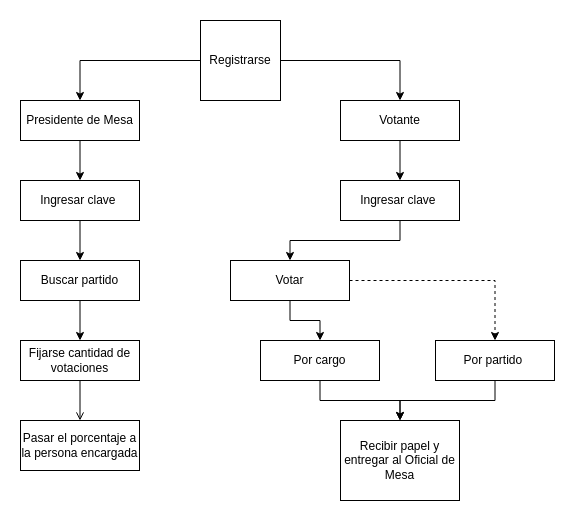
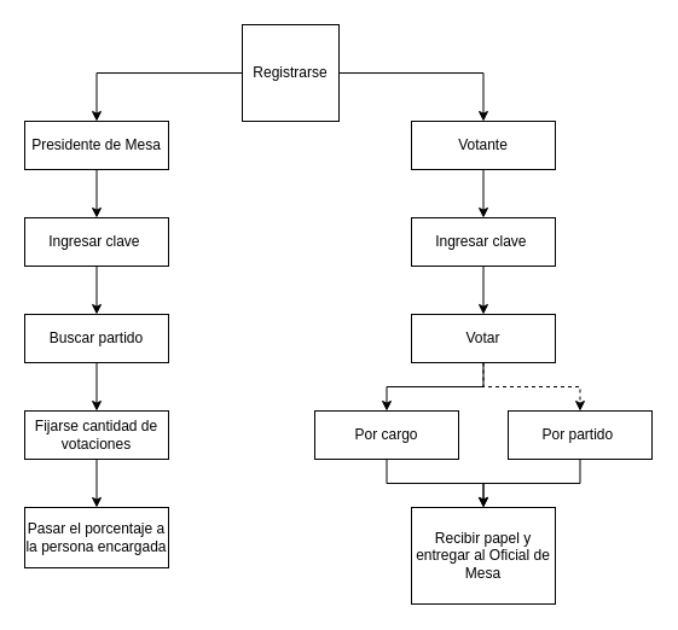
  <mxCell id="0" />
  <mxCell id="1" parent="0" />
  <mxCell id="2" value="" style="rounded=0;whiteSpace=wrap;html=1;" vertex="1" parent="1"><mxGeometry x="20" y="260" width="119" height="40" as="geometry" /></mxCell>
  <mxCell id="3" style="edgeStyle=orthogonalEdgeStyle;rounded=0;orthogonalLoop=1;jettySize=auto;html=1;entryX=0.5;entryY=0;entryDx=0;entryDy=0;" edge="1" parent="1" source="5" target="20"><mxGeometry relative="1" as="geometry" /></mxCell>
  <mxCell id="4" style="edgeStyle=orthogonalEdgeStyle;rounded=0;orthogonalLoop=1;jettySize=auto;html=1;dashed=1;" edge="1" parent="1" source="5" target="22"><mxGeometry relative="1" as="geometry" /></mxCell>
- <mxCell id="5" value="Votar" style="rounded=0;whiteSpace=wrap;html=1;" vertex="1" parent="1"><mxGeometry x="230" y="260" width="119" height="40" as="geometry" /></mxCell>
+ <mxCell id="5" value="Votar" style="rounded=0;whiteSpace=wrap;html=1;" vertex="1" parent="1"><mxGeometry x="340" y="260" width="119" height="40" as="geometry" /></mxCell>
  <mxCell id="6" style="edgeStyle=orthogonalEdgeStyle;rounded=0;orthogonalLoop=1;jettySize=auto;html=1;entryX=0.5;entryY=0;entryDx=0;entryDy=0;" edge="1" parent="1" source="7" target="12"><mxGeometry relative="1" as="geometry" /></mxCell>
  <mxCell id="7" value="Buscar partido" style="rounded=0;whiteSpace=wrap;html=1;" vertex="1" parent="1"><mxGeometry x="20" y="260" width="119" height="40" as="geometry" /></mxCell>
  <mxCell id="8" value="Recibir papel y entregar al Oficial de Mesa" style="rounded=0;whiteSpace=wrap;html=1;" vertex="1" parent="1"><mxGeometry x="340" y="420" width="119" height="80" as="geometry" /></mxCell>
  <mxCell id="9" style="edgeStyle=orthogonalEdgeStyle;rounded=0;orthogonalLoop=1;jettySize=auto;html=1;" edge="1" parent="1" source="10" target="18"><mxGeometry relative="1" as="geometry" /></mxCell>
  <mxCell id="10" value="Votante" style="rounded=0;whiteSpace=wrap;html=1;" vertex="1" parent="1"><mxGeometry x="340" y="100" width="119" height="40" as="geometry" /></mxCell>
- <mxCell id="11" style="edgeStyle=orthogonalEdgeStyle;rounded=0;orthogonalLoop=1;jettySize=auto;html=1;endArrow=open;" edge="1" parent="1" source="12" target="26"><mxGeometry relative="1" as="geometry" /></mxCell>
+ <mxCell id="11" style="edgeStyle=orthogonalEdgeStyle;rounded=0;orthogonalLoop=1;jettySize=auto;html=1;" edge="1" parent="1" source="12" target="26"><mxGeometry relative="1" as="geometry" /></mxCell>
  <mxCell id="12" value="Fijarse cantidad de votaciones" style="rounded=0;whiteSpace=wrap;html=1;" vertex="1" parent="1"><mxGeometry x="20" y="340" width="119" height="40" as="geometry" /></mxCell>
  <mxCell id="13" style="edgeStyle=orthogonalEdgeStyle;rounded=0;orthogonalLoop=1;jettySize=auto;html=1;entryX=0.5;entryY=0;entryDx=0;entryDy=0;" edge="1" parent="1" source="14" target="16"><mxGeometry relative="1" as="geometry" /></mxCell>
  <mxCell id="14" value="Presidente de Mesa" style="rounded=0;whiteSpace=wrap;html=1;" vertex="1" parent="1"><mxGeometry x="20" y="100" width="119" height="40" as="geometry" /></mxCell>
  <mxCell id="15" style="edgeStyle=orthogonalEdgeStyle;rounded=0;orthogonalLoop=1;jettySize=auto;html=1;entryX=0.5;entryY=0;entryDx=0;entryDy=0;" edge="1" parent="1" source="16" target="7"><mxGeometry relative="1" as="geometry" /></mxCell>
  <mxCell id="16" value="Ingresar clave&amp;nbsp;" style="rounded=0;whiteSpace=wrap;html=1;" vertex="1" parent="1"><mxGeometry x="20" y="180" width="119" height="40" as="geometry" /></mxCell>
  <mxCell id="17" style="edgeStyle=orthogonalEdgeStyle;rounded=0;orthogonalLoop=1;jettySize=auto;html=1;entryX=0.5;entryY=0;entryDx=0;entryDy=0;" edge="1" parent="1" source="18" target="5"><mxGeometry relative="1" as="geometry" /></mxCell>
  <mxCell id="18" value="Ingresar clave&amp;nbsp;" style="rounded=0;whiteSpace=wrap;html=1;" vertex="1" parent="1"><mxGeometry x="340" y="180" width="119" height="40" as="geometry" /></mxCell>
  <mxCell id="19" style="edgeStyle=orthogonalEdgeStyle;rounded=0;orthogonalLoop=1;jettySize=auto;html=1;entryX=0.5;entryY=0;entryDx=0;entryDy=0;" edge="1" parent="1" source="20" target="8"><mxGeometry relative="1" as="geometry" /></mxCell>
  <mxCell id="20" value="Por cargo" style="rounded=0;whiteSpace=wrap;html=1;" vertex="1" parent="1"><mxGeometry x="260" y="340" width="119" height="40" as="geometry" /></mxCell>
  <mxCell id="21" style="edgeStyle=orthogonalEdgeStyle;rounded=0;orthogonalLoop=1;jettySize=auto;html=1;" edge="1" parent="1" source="22" target="8"><mxGeometry relative="1" as="geometry" /></mxCell>
- <mxCell id="22" value="Por partido&amp;nbsp;" style="rounded=0;whiteSpace=wrap;html=1;" vertex="1" parent="1"><mxGeometry x="435" y="340" width="119" height="40" as="geometry" /></mxCell>
+ <mxCell id="22" value="Por partido&amp;nbsp;" style="rounded=0;whiteSpace=wrap;html=1;" vertex="1" parent="1"><mxGeometry x="420" y="340" width="119" height="40" as="geometry" /></mxCell>
  <mxCell id="23" style="edgeStyle=orthogonalEdgeStyle;rounded=0;orthogonalLoop=1;jettySize=auto;html=1;entryX=0.5;entryY=0;entryDx=0;entryDy=0;" edge="1" parent="1" source="25" target="10"><mxGeometry relative="1" as="geometry" /></mxCell>
  <mxCell id="24" style="edgeStyle=orthogonalEdgeStyle;rounded=0;orthogonalLoop=1;jettySize=auto;html=1;entryX=0.5;entryY=0;entryDx=0;entryDy=0;" edge="1" parent="1" source="25" target="14"><mxGeometry relative="1" as="geometry" /></mxCell>
  <mxCell id="25" value="Registrarse" style="whiteSpace=wrap;html=1;aspect=fixed;" vertex="1" parent="1"><mxGeometry x="200" width="80" height="80" as="geometry" y="20" /></mxCell>
  <mxCell id="26" value="Pasar el porcentaje a la persona encargada" style="rounded=0;whiteSpace=wrap;html=1;" vertex="1" parent="1"><mxGeometry x="20" y="420" width="119" height="50" as="geometry" /></mxCell>
